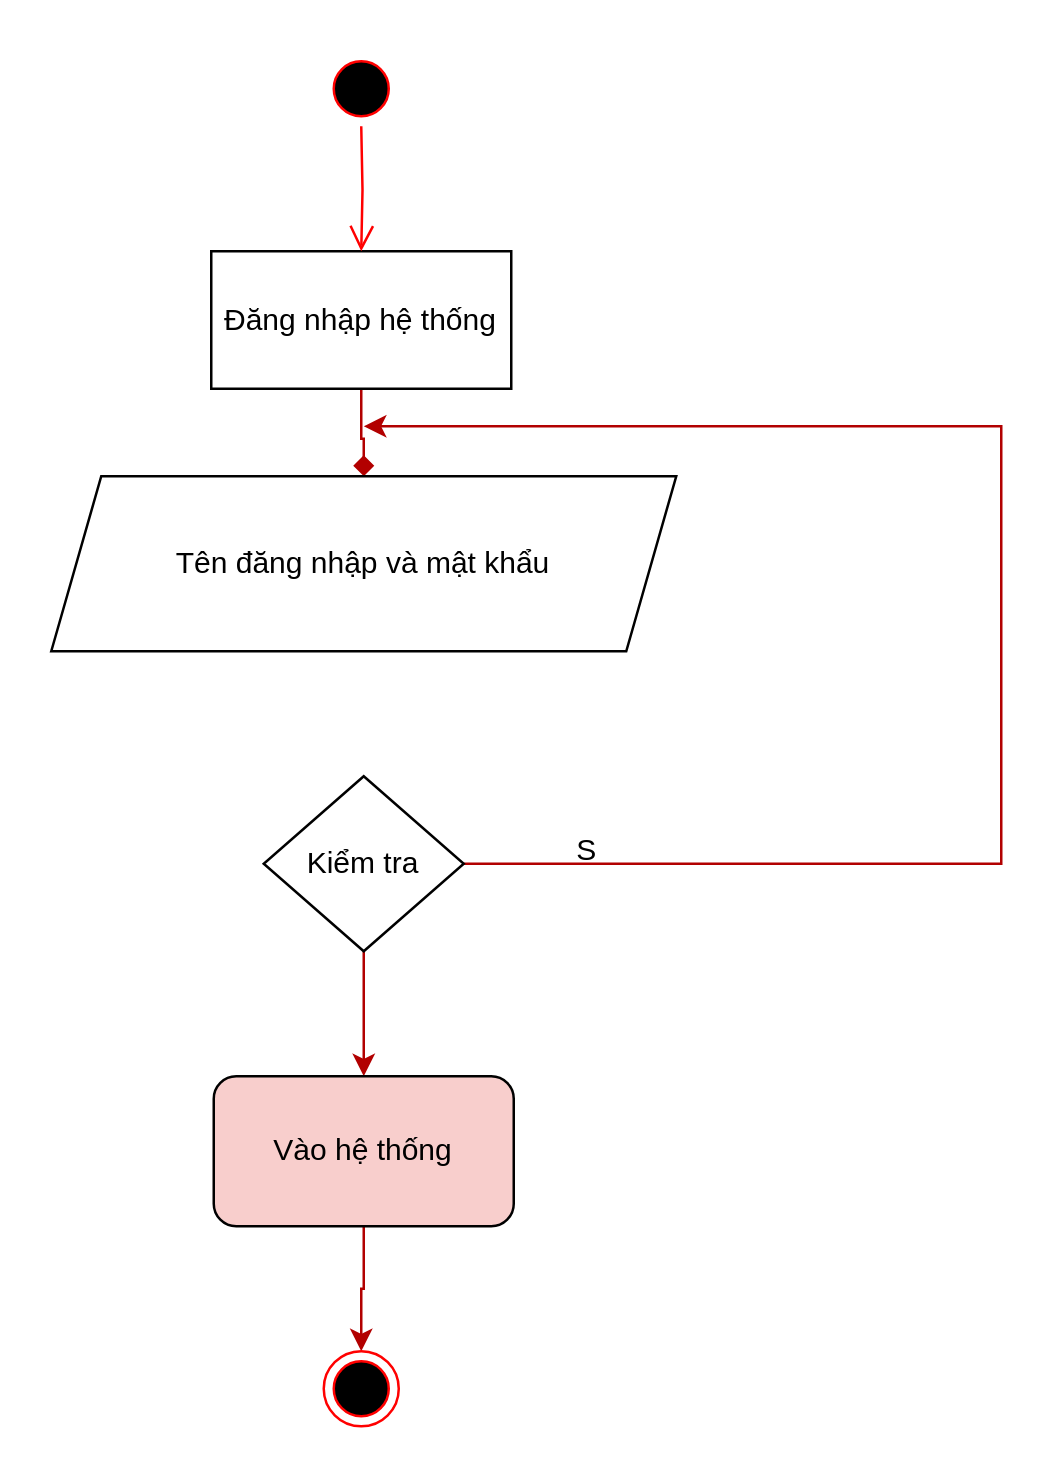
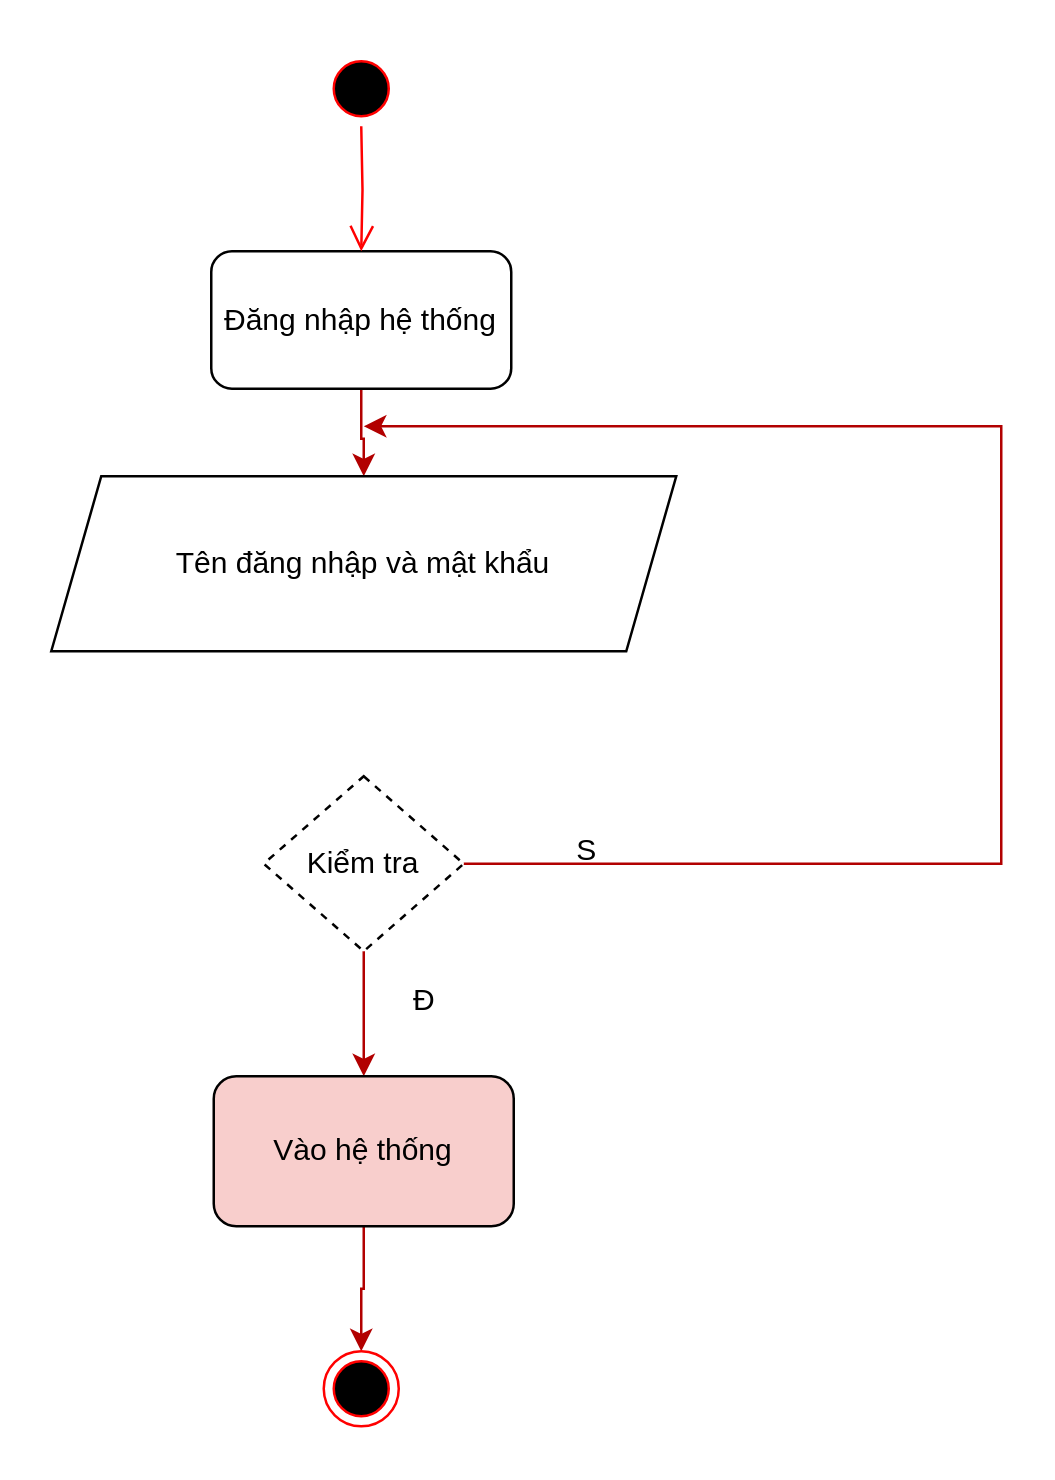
  <mxCell id="0" />
  <mxCell id="1" parent="0" />
- <mxCell id="2" value="" style="edgeStyle=orthogonalEdgeStyle;rounded=0;orthogonalLoop=1;jettySize=auto;html=1;fillColor=#e51400;strokeColor=#B20000;endArrow=diamond;" edge="1" parent="1" source="3" target="4"><mxGeometry relative="1" as="geometry" /></mxCell>
- <mxCell id="3" value="Đăng nhập hệ thống" style="whiteSpace=wrap;html=1;rounded=0;" vertex="1" parent="1"><mxGeometry x="84" y="100" width="120" height="55" as="geometry" /></mxCell>
+ <mxCell id="2" value="" style="edgeStyle=orthogonalEdgeStyle;rounded=0;orthogonalLoop=1;jettySize=auto;html=1;fillColor=#e51400;strokeColor=#B20000;" edge="1" parent="1" source="3" target="4"><mxGeometry relative="1" as="geometry" /></mxCell>
+ <mxCell id="3" value="Đăng nhập hệ thống" style="rounded=1;whiteSpace=wrap;html=1;" vertex="1" parent="1"><mxGeometry x="84" y="100" width="120" height="55" as="geometry" /></mxCell>
  <mxCell id="4" value="Tên đăng nhập và mật khẩu" style="shape=parallelogram;perimeter=parallelogramPerimeter;whiteSpace=wrap;html=1;fixedSize=1;" vertex="1" parent="1"><mxGeometry x="20" y="190" width="250" height="70" as="geometry" /></mxCell>
  <mxCell id="5" style="edgeStyle=orthogonalEdgeStyle;rounded=0;orthogonalLoop=1;jettySize=auto;html=1;entryX=0.5;entryY=0;entryDx=0;entryDy=0;fillColor=#e51400;strokeColor=#B20000;" edge="1" parent="1" source="7" target="9"><mxGeometry relative="1" as="geometry"><Array as="points"><mxPoint x="145" y="430" /><mxPoint x="145" y="430" /></Array></mxGeometry></mxCell>
  <mxCell id="6" style="edgeStyle=orthogonalEdgeStyle;rounded=0;orthogonalLoop=1;jettySize=auto;html=1;fillColor=#e51400;strokeColor=#B20000;" edge="1" parent="1" source="7"><mxGeometry relative="1" as="geometry"><mxPoint x="145" y="170" as="targetPoint" /><Array as="points"><mxPoint x="400" y="345" /><mxPoint x="400" y="170" /></Array></mxGeometry></mxCell>
- <mxCell id="7" value="Kiểm tra" style="rhombus;whiteSpace=wrap;html=1;" vertex="1" parent="1"><mxGeometry x="105" y="310" width="80" height="70" as="geometry" /></mxCell>
+ <mxCell id="7" value="Kiểm tra" style="rhombus;whiteSpace=wrap;html=1;dashed=1;" vertex="1" parent="1"><mxGeometry x="105" y="310" width="80" height="70" as="geometry" /></mxCell>
  <mxCell id="8" style="edgeStyle=orthogonalEdgeStyle;rounded=0;orthogonalLoop=1;jettySize=auto;html=1;exitX=0.5;exitY=1;exitDx=0;exitDy=0;fillColor=#e51400;strokeColor=#B20000;" edge="1" parent="1" source="9" target="12"><mxGeometry relative="1" as="geometry"><mxPoint x="145" y="560" as="targetPoint" /></mxGeometry></mxCell>
  <mxCell id="9" value="Vào hệ thống" style="rounded=1;whiteSpace=wrap;html=1;fillColor=#f8cecc;" vertex="1" parent="1"><mxGeometry x="85" y="430" width="120" height="60" as="geometry" /></mxCell>
  <mxCell id="10" value="S" style="text;html=1;align=center;verticalAlign=middle;resizable=0;points=[];autosize=1;strokeColor=none;" vertex="1" parent="1"><mxGeometry x="224" y="330" width="20" height="20" as="geometry" /></mxCell>
+ <mxCell id="11" value="Đ" style="text;html=1;align=center;verticalAlign=middle;resizable=0;points=[];autosize=1;strokeColor=none;" vertex="1" parent="1"><mxGeometry x="159" y="390" width="20" height="20" as="geometry" /></mxCell>
  <mxCell id="12" value="" style="ellipse;html=1;shape=endState;fillColor=#000000;strokeColor=#ff0000;" vertex="1" parent="1"><mxGeometry x="129" y="540" width="30" height="30" as="geometry" /></mxCell>
  <mxCell id="13" value="" style="ellipse;html=1;shape=startState;fillColor=#000000;strokeColor=#ff0000;" vertex="1" parent="1"><mxGeometry x="129" y="20" width="30" height="30" as="geometry" /></mxCell>
  <mxCell id="14" value="" style="edgeStyle=orthogonalEdgeStyle;html=1;verticalAlign=bottom;endArrow=open;endSize=8;strokeColor=#ff0000;rounded=0;entryX=0.5;entryY=0;entryDx=0;entryDy=0;" edge="1" parent="1" target="3"><mxGeometry relative="1" as="geometry"><mxPoint x="145" y="80" as="targetPoint" /><mxPoint x="144" y="50" as="sourcePoint" /></mxGeometry></mxCell>
